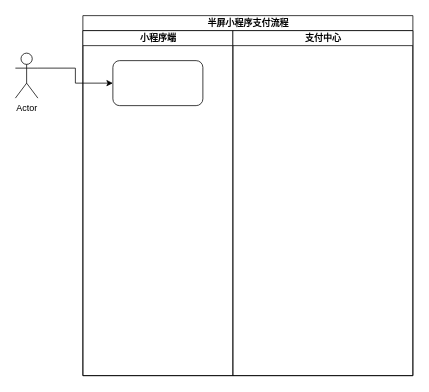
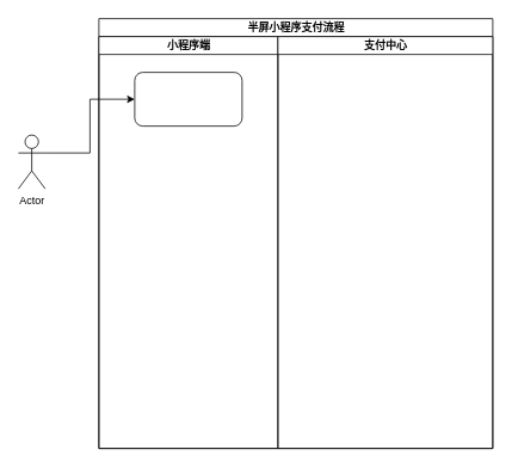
  <mxCell id="0" />
  <mxCell id="1" parent="0" />
  <mxCell id="2" value="半屏小程序支付流程" style="swimlane;childLayout=stackLayout;resizeParent=1;resizeParentMax=0;startSize=20;html=1;" parent="1" vertex="1"><mxGeometry x="110" y="20" width="440" height="480" as="geometry" /></mxCell>
  <mxCell id="3" value="小程序端" style="swimlane;startSize=20;html=1;" parent="2" vertex="1"><mxGeometry y="20" width="200" height="460" as="geometry" /></mxCell>
  <mxCell id="4" value="" style="rounded=1;whiteSpace=wrap;html=1;" vertex="1" parent="3"><mxGeometry x="40" y="40" width="120" height="60" as="geometry" /></mxCell>
  <mxCell id="5" value="&lt;span style=&quot;font-size: 12px;&quot;&gt;支付中心&lt;/span&gt;" style="swimlane;startSize=20;html=1;" parent="2" vertex="1"><mxGeometry x="200" y="20" width="240" height="460" as="geometry" /></mxCell>
  <mxCell id="6" style="edgeStyle=orthogonalEdgeStyle;rounded=0;orthogonalLoop=1;jettySize=auto;html=1;exitX=1;exitY=0.333;exitDx=0;exitDy=0;exitPerimeter=0;entryX=0;entryY=0.5;entryDx=0;entryDy=0;" edge="1" parent="1" source="7" target="4"><mxGeometry relative="1" as="geometry"><mxPoint x="140" y="90" as="targetPoint" /></mxGeometry></mxCell>
- <mxCell id="7" value="Actor" style="shape=umlActor;verticalLabelPosition=bottom;verticalAlign=top;html=1;outlineConnect=0;" vertex="1" parent="1"><mxGeometry x="20" y="70" width="30" height="60" as="geometry" /></mxCell>
+ <mxCell id="7" value="Actor" style="shape=umlActor;verticalLabelPosition=bottom;verticalAlign=top;html=1;outlineConnect=0;" vertex="1" parent="1"><mxGeometry x="20" y="150" width="30" height="60" as="geometry" /></mxCell>
